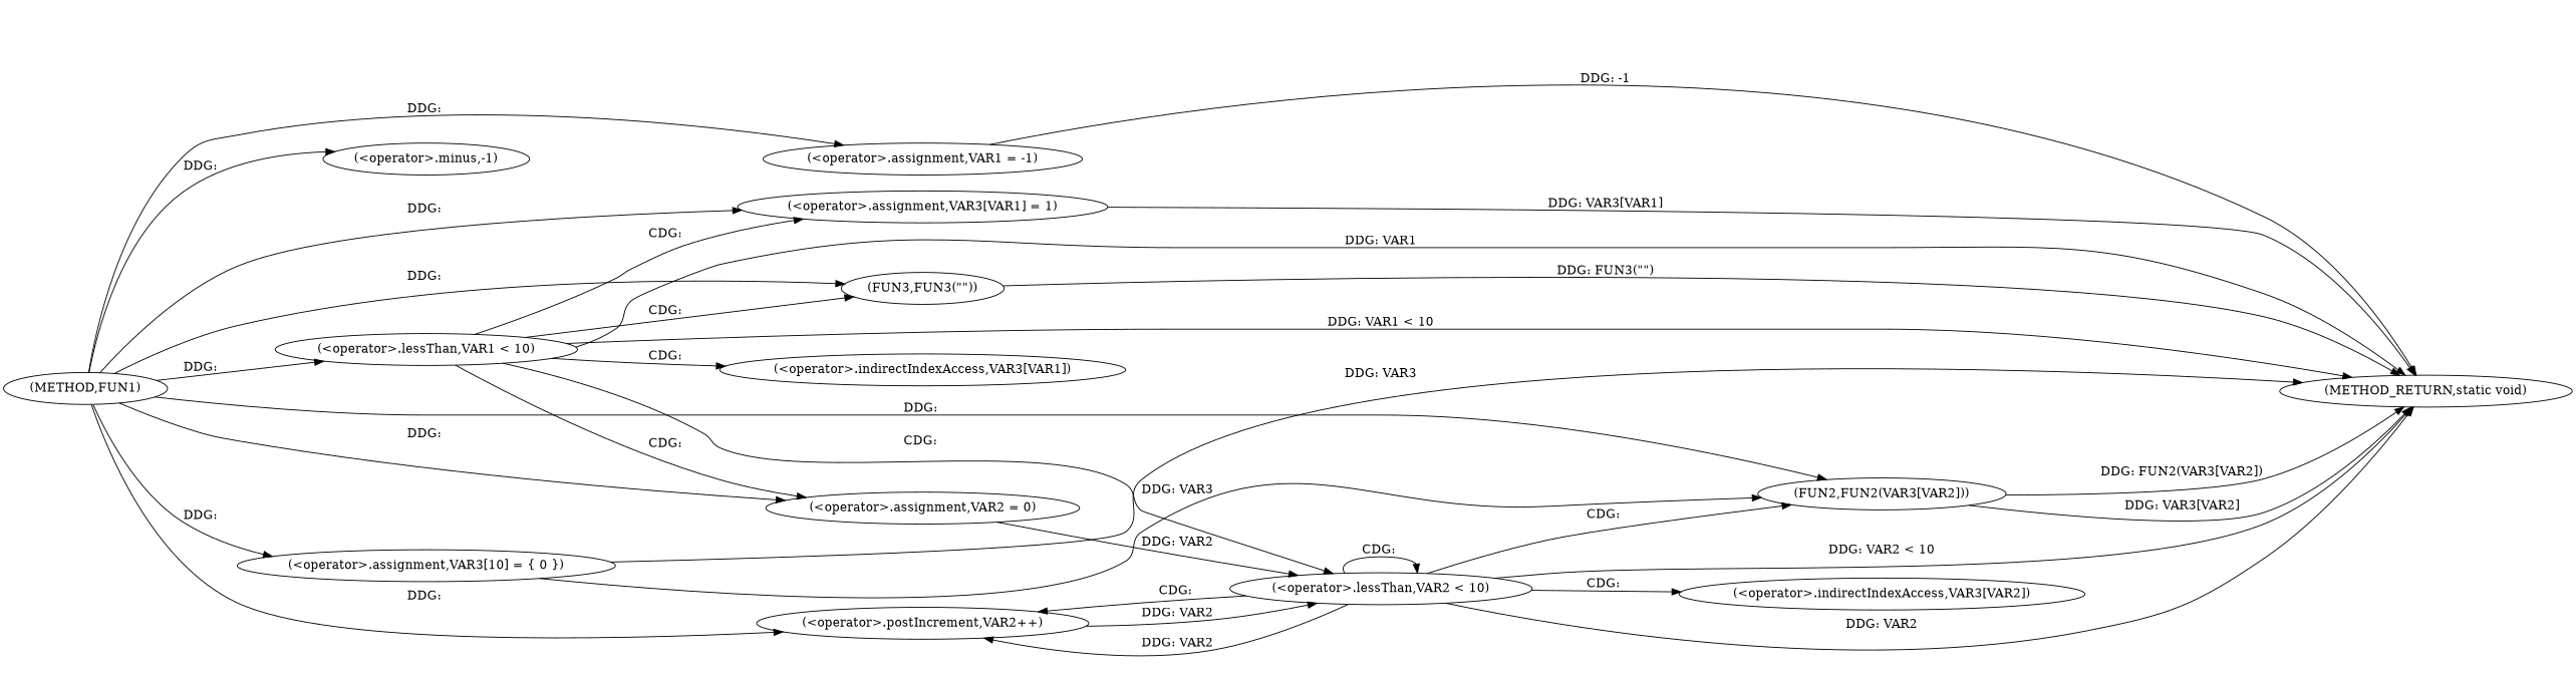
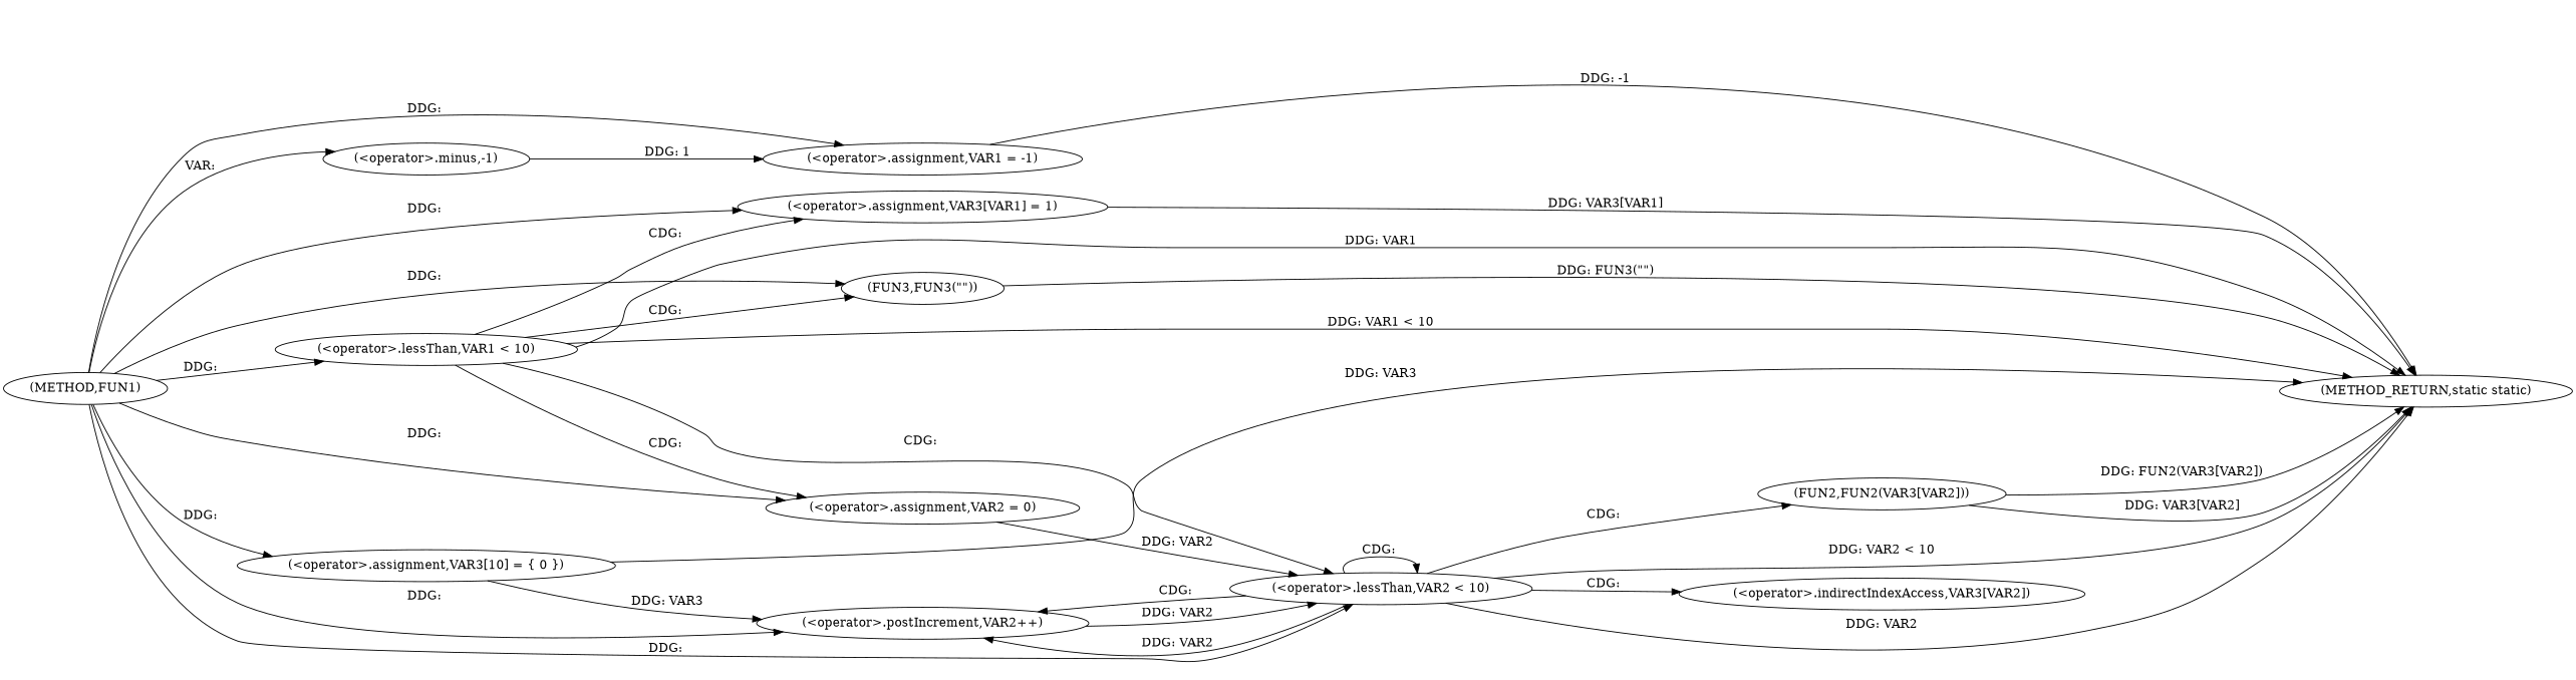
  digraph {
    rankdir=LR
    n1 [label="(METHOD,FUN1)"]
    n2 [label="(<operator>.assignment,VAR1 = -1)"]
    n3 [label="(<operator>.minus,-1)"]
    n4 [label="(<operator>.assignment,VAR3[10] = { 0 })"]
    n5 [label="(<operator>.lessThan,VAR1 < 10)"]
    n6 [label="(<operator>.assignment,VAR3[VAR1] = 1)"]
    n7 [label="(<operator>.assignment,VAR2 = 0)"]
    n8 [label="(<operator>.lessThan,VAR2 < 10)"]
    n9 [label="(<operator>.postIncrement,VAR2++)"]
    n10 [label="(FUN3,FUN3(\"\"))"]
-   n11 [label="(METHOD_RETURN,static void)"]
+   n11 [label="(METHOD_RETURN,static static)"]
    n12 [label="(FUN2,FUN2(VAR3[VAR2]))"]
-   n13 [label="(<operator>.indirectIndexAccess,VAR3[VAR1])"]
    n14 [label="(<operator>.indirectIndexAccess,VAR3[VAR2])"]
    n1 -> n2 [label="DDG: "]
-   n1 -> n3 [label="DDG: "]
+   n1 -> n3 [label="VAR: "]
    n1 -> n4 [label="DDG: "]
    n1 -> n5 [label="DDG: "]
    n1 -> n6 [label="DDG: "]
    n1 -> n7 [label="DDG: "]
-   n1 -> n12 [label="DDG: "]
+   n1 -> n8 [label="DDG: "]
    n1 -> n9 [label="DDG: "]
    n1 -> n10 [label="DDG: "]
    n2 -> n11 [label="DDG: -1"]
+   n3 -> n2 [label="DDG: 1"]
    n4 -> n11 [label="DDG: VAR3"]
-   n4 -> n12 [label="DDG: VAR3"]
+   n4 -> n9 [label="DDG: VAR3"]
    n5 -> n6 [label="CDG: "]
    n5 -> n7 [label="CDG: "]
    n5 -> n8 [label="CDG: "]
    n5 -> n10 [label="CDG: "]
    n5 -> n11 [label="DDG: VAR1"]
    n5 -> n11 [label="DDG: VAR1 < 10"]
-   n5 -> n13 [label="CDG: "]
    n6 -> n11 [label="DDG: VAR3[VAR1]"]
    n7 -> n8 [label="DDG: VAR2"]
    n8 -> n8 [label="CDG: "]
    n8 -> n9 [label="DDG: VAR2"]
    n8 -> n9 [label="CDG: "]
    n8 -> n11 [label="DDG: VAR2"]
    n8 -> n11 [label="DDG: VAR2 < 10"]
    n8 -> n12 [label="CDG: "]
    n8 -> n14 [label="CDG: "]
    n9 -> n8 [label="DDG: VAR2"]
    n10 -> n11 [label="DDG: FUN3(\"\")"]
    n12 -> n11 [label="DDG: VAR3[VAR2]"]
    n12 -> n11 [label="DDG: FUN2(VAR3[VAR2])"]
  }
